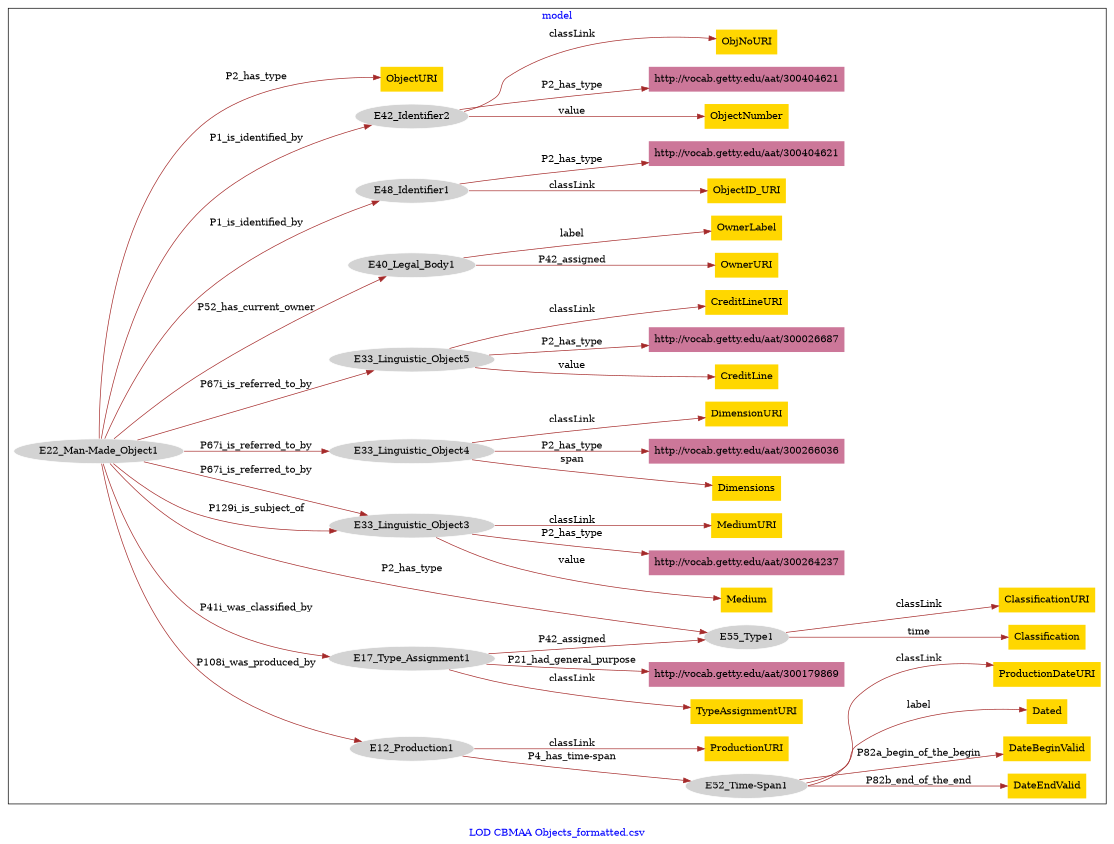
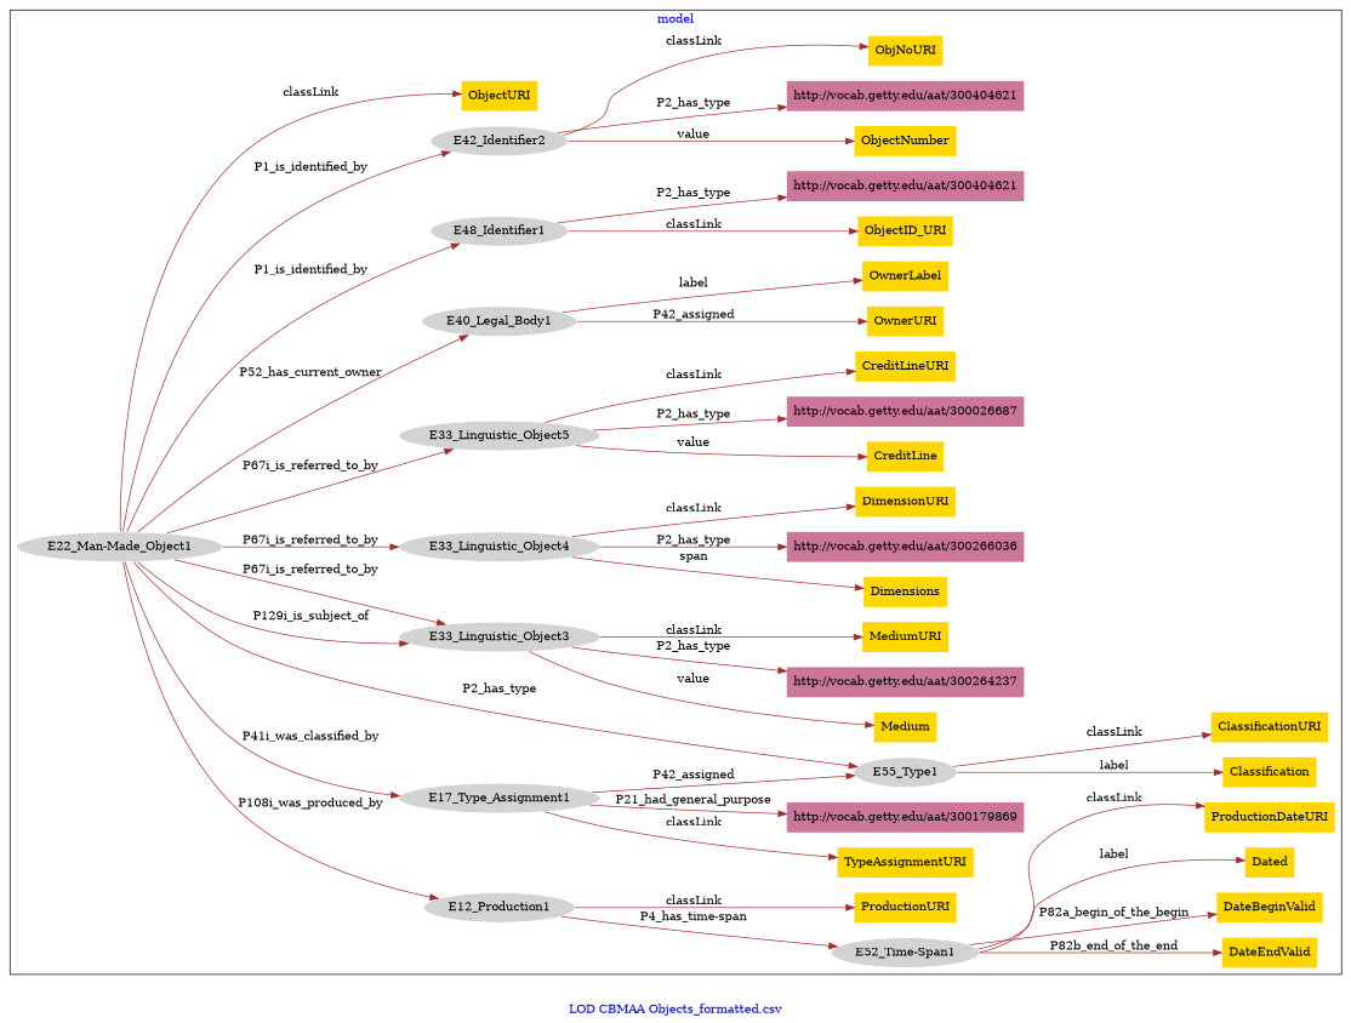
  digraph {
    fontcolor=blue
    label="LOD CBMAA Objects_formatted.csv"
    rankdir=LR
    remincross=true
    node [fillcolor=gold style=filled shape=plaintext]
    edge [color=brown fontcolor=black]
    n1 [color=white fillcolor=lightgray label=E12_Production1 shape=""]
    n2 [color=white fillcolor=lightgray label="E52_Time-Span1" shape=""]
    n3 [color=white fillcolor=lightgray label=E17_Type_Assignment1 shape=""]
    n4 [color=white fillcolor=lightgray label=E55_Type1 shape=""]
    n5 [color=white fillcolor=lightgray label="E22_Man-Made_Object1" shape=""]
    n6 [color=white fillcolor=lightgray label=E33_Linguistic_Object3 shape=""]
    n7 [color=white fillcolor=lightgray label=E33_Linguistic_Object4 shape=""]
    n8 [color=white fillcolor=lightgray label=E33_Linguistic_Object5 shape=""]
    n9 [color=white fillcolor=lightgray label=E40_Legal_Body1 shape=""]
    n10 [color=white fillcolor=lightgray label=E48_Identifier1 shape=""]
    n11 [color=white fillcolor=lightgray label=E42_Identifier2 shape=""]
    n12 [label=MediumURI]
    n13 [label=Dated]
    n14 [label=CreditLineURI]
    n15 [label=OwnerURI]
    n16 [label=DimensionURI]
    n17 [label=ProductionURI]
    n18 [label=ProductionDateURI]
    n19 [label=ObjNoURI]
    n20 [label=Medium]
    n21 [label=ObjectNumber]
    n22 [label=CreditLine]
    n23 [label=Dimensions]
    n24 [label=Classification]
    n25 [label=OwnerLabel]
    n26 [label=ClassificationURI]
    n27 [label=ObjectURI]
    n28 [label=ObjectID_URI]
    n29 [label=TypeAssignmentURI]
    n30 [label=DateEndValid]
    n31 [label=DateBeginValid]
    n32 [fillcolor="#CC7799" label="http://vocab.getty.edu/aat/300026687"]
    n33 [fillcolor="#CC7799" label="http://vocab.getty.edu/aat/300264237"]
    n34 [fillcolor="#CC7799" label="http://vocab.getty.edu/aat/300404621"]
    n35 [fillcolor="#CC7799" label="http://vocab.getty.edu/aat/300404621"]
    n36 [fillcolor="#CC7799" label="http://vocab.getty.edu/aat/300179869"]
    n37 [fillcolor="#CC7799" label="http://vocab.getty.edu/aat/300266036"]
    subgraph cluster_1 {
      label=model
      n1
      n2
      n3
      n4
      n5
      n6
      n7
      n8
      n9
      n10
      n11
      n12
      n13
      n14
      n15
      n16
      n17
      n18
      n19
      n20
      n21
      n22
      n23
      n24
      n25
      n26
      n27
      n28
      n29
      n30
      n31
      n32
      n33
      n34
      n35
      n36
      n37
    }
    n1 -> n2 [label="P4_has_time-span"]
    n1 -> n17 [label=classLink]
    n2 -> n13 [label=label]
    n2 -> n18 [label=classLink]
    n2 -> n30 [label=P82b_end_of_the_end]
    n2 -> n31 [label=P82a_begin_of_the_begin]
    n3 -> n4 [label=P42_assigned]
    n3 -> n29 [label=classLink]
    n3 -> n36 [label=P21_had_general_purpose]
-   n4 -> n24 [label=time]
+   n4 -> n24 [label=label]
    n4 -> n26 [label=classLink]
    n5 -> n1 [label=P108i_was_produced_by]
    n5 -> n3 [label=P41i_was_classified_by]
    n5 -> n4 [label=P2_has_type]
    n5 -> n6 [label=P129i_is_subject_of]
    n5 -> n6 [label=P67i_is_referred_to_by]
    n5 -> n7 [label=P67i_is_referred_to_by]
    n5 -> n8 [label=P67i_is_referred_to_by]
    n5 -> n9 [label=P52_has_current_owner]
    n5 -> n10 [label=P1_is_identified_by]
    n5 -> n11 [label=P1_is_identified_by]
-   n5 -> n27 [label=P2_has_type]
+   n5 -> n27 [label=classLink]
    n6 -> n12 [label=classLink]
    n6 -> n20 [label=value]
    n6 -> n33 [label=P2_has_type]
    n7 -> n16 [label=classLink]
    n7 -> n23 [label=span]
    n7 -> n37 [label=P2_has_type]
    n8 -> n14 [label=classLink]
    n8 -> n22 [label=value]
    n8 -> n32 [label=P2_has_type]
    n9 -> n15 [label=P42_assigned]
    n9 -> n25 [label=label]
    n10 -> n28 [label=classLink]
    n10 -> n34 [label=P2_has_type]
    n11 -> n19 [label=classLink]
    n11 -> n21 [label=value]
    n11 -> n35 [label=P2_has_type]
  }
